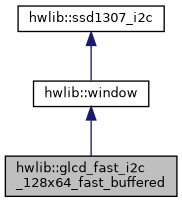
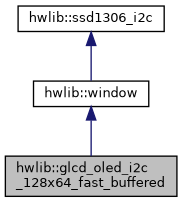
  digraph {
    node [color=black fillcolor=white fontname=Helvetica fontsize=10 shape=record style=filled]
    edge [color=midnightblue dir=back fontname=Helvetica fontsize=10 labelfontname=Helvetica labelfontsize=10 style=solid]
-   n1 [fillcolor=grey75 fontcolor=black height=0.2 label="hwlib::glcd_fast_i2c\l_128x64_fast_buffered" width=0.4]
-   n2 [height=0.2 label="hwlib::ssd1307_i2c" width=0.4]
+   n1 [fillcolor=grey75 fontcolor=black height=0.2 label="hwlib::glcd_oled_i2c\l_128x64_fast_buffered" width=0.4]
+   n2 [height=0.2 label="hwlib::ssd1306_i2c" width=0.4]
    n3 [height=0.2 label="hwlib::window" width=0.4]
    n2 -> n3
    n3 -> n1
  }
